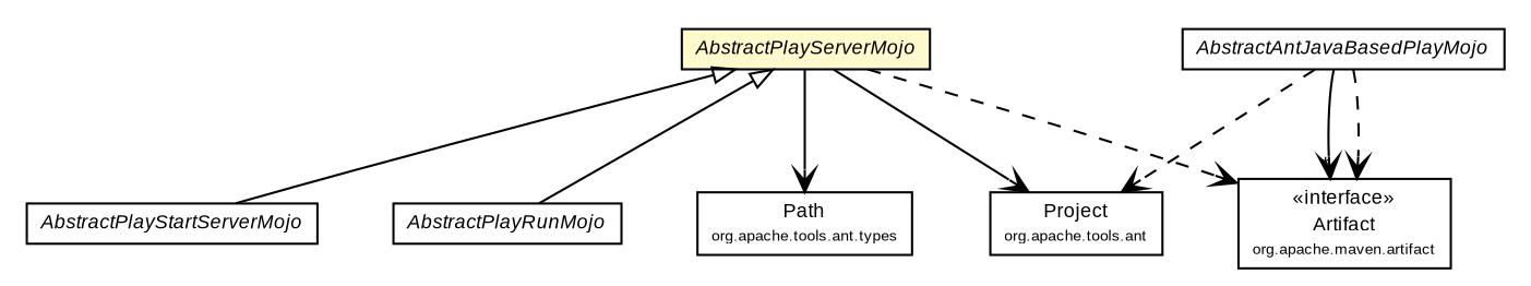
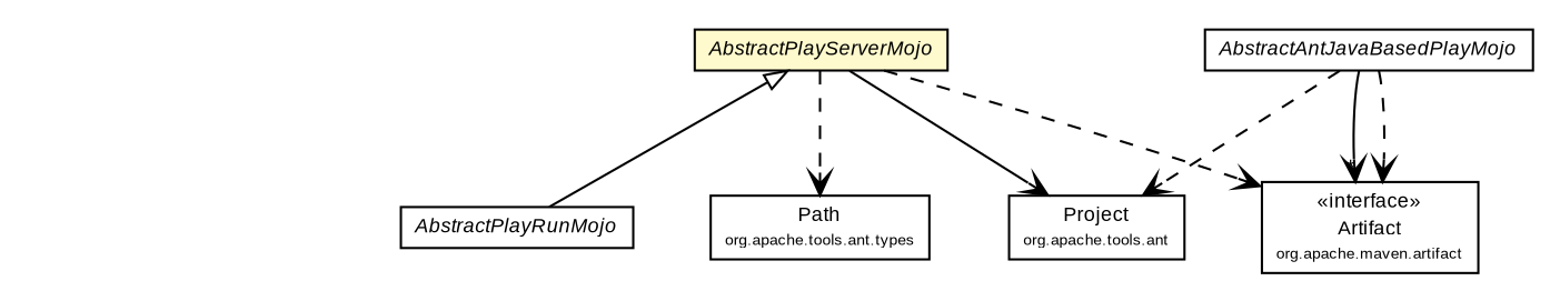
  digraph {
    nodesep=0.25
    ranksep=0.5
    node [fontcolor=black fontname=arial fontsize=9.0 shape=plaintext]
    edge [fontname=arial fontsize=10.0 headport=p labelfontname=arial labelfontsize=10 tailport=p arrowhead=open color=black fontcolor=black style=dashed]
-   n1 [label=<<table title="com.google.code.play.AbstractPlayStartServerMojo" border="0" cellborder="1" cellspacing="0" cellpadding="2" port="p" href="./AbstractPlayStartServerMojo.html"> 		<tr><td><table border="0" cellspacing="0" cellpadding="1"> <tr><td align="center" balign="center"><font face="arial italic"> AbstractPlayStartServerMojo </font></td></tr> 		</table></td></tr> 		</table>>]
    n2 [label=<<table title="com.google.code.play.AbstractPlayServerMojo" border="0" cellborder="1" cellspacing="0" cellpadding="2" port="p" bgcolor="lemonChiffon" href="./AbstractPlayServerMojo.html"> 		<tr><td><table border="0" cellspacing="0" cellpadding="1"> <tr><td align="center" balign="center"><font face="arial italic"> AbstractPlayServerMojo </font></td></tr> 		</table></td></tr> 		</table>>]
    n3 [label=<<table title="com.google.code.play.AbstractPlayRunMojo" border="0" cellborder="1" cellspacing="0" cellpadding="2" port="p" href="./AbstractPlayRunMojo.html"> 		<tr><td><table border="0" cellspacing="0" cellpadding="1"> <tr><td align="center" balign="center"><font face="arial italic"> AbstractPlayRunMojo </font></td></tr> 		</table></td></tr> 		</table>>]
    n4 [label=<<table title="org.apache.maven.artifact.Artifact" border="0" cellborder="1" cellspacing="0" cellpadding="2" port="p" href="http://maven.apache.org/ref/2.2.1/maven-artifact/apidocs/org/apache/maven/artifact/Artifact.html"> 		<tr><td><table border="0" cellspacing="0" cellpadding="1"> <tr><td align="center" balign="center"> &#171;interface&#187; </td></tr> <tr><td align="center" balign="center"> Artifact </td></tr> <tr><td align="center" balign="center"><font point-size="7.0"> org.apache.maven.artifact </font></td></tr> 		</table></td></tr> 		</table>>]
    n5 [label=<<table title="org.apache.tools.ant.Project" border="0" cellborder="1" cellspacing="0" cellpadding="2" port="p" href="http://play1-maven-plugin.github.io/external-apidocs/org/apache/ant/ant/1.9.4/org/apache/tools/ant/Project.html"> 		<tr><td><table border="0" cellspacing="0" cellpadding="1"> <tr><td align="center" balign="center"> Project </td></tr> <tr><td align="center" balign="center"><font point-size="7.0"> org.apache.tools.ant </font></td></tr> 		</table></td></tr> 		</table>>]
    n6 [label=<<table title="org.apache.tools.ant.types.Path" border="0" cellborder="1" cellspacing="0" cellpadding="2" port="p" href="http://play1-maven-plugin.github.io/external-apidocs/org/apache/ant/ant/1.9.4/org/apache/tools/ant/types/Path.html"> 		<tr><td><table border="0" cellspacing="0" cellpadding="1"> <tr><td align="center" balign="center"> Path </td></tr> <tr><td align="center" balign="center"><font point-size="7.0"> org.apache.tools.ant.types </font></td></tr> 		</table></td></tr> 		</table>>]
    n7 [label=<<table title="com.google.code.play.AbstractAntJavaBasedPlayMojo" border="0" cellborder="1" cellspacing="0" cellpadding="2" port="p" href="./AbstractAntJavaBasedPlayMojo.html"> 		<tr><td><table border="0" cellspacing="0" cellpadding="1"> <tr><td align="center" balign="center"><font face="arial italic"> AbstractAntJavaBasedPlayMojo </font></td></tr> 		</table></td></tr> 		</table>>]
-   n2 -> n1 [arrowtail=empty dir=back fontsize=10 arrowhead="" color="" fontcolor="" style=""]
    n2 -> n3 [arrowtail=empty dir=back fontsize=10 arrowhead="" color="" fontcolor="" style=""]
    n2 -> n4
    n2 -> n5 [style=solid]
-   n2 -> n6 [style=solid]
+   n2 -> n6
    n7 -> n4 [headlabel="*" style=""]
    n7 -> n4
    n7 -> n5
  }
